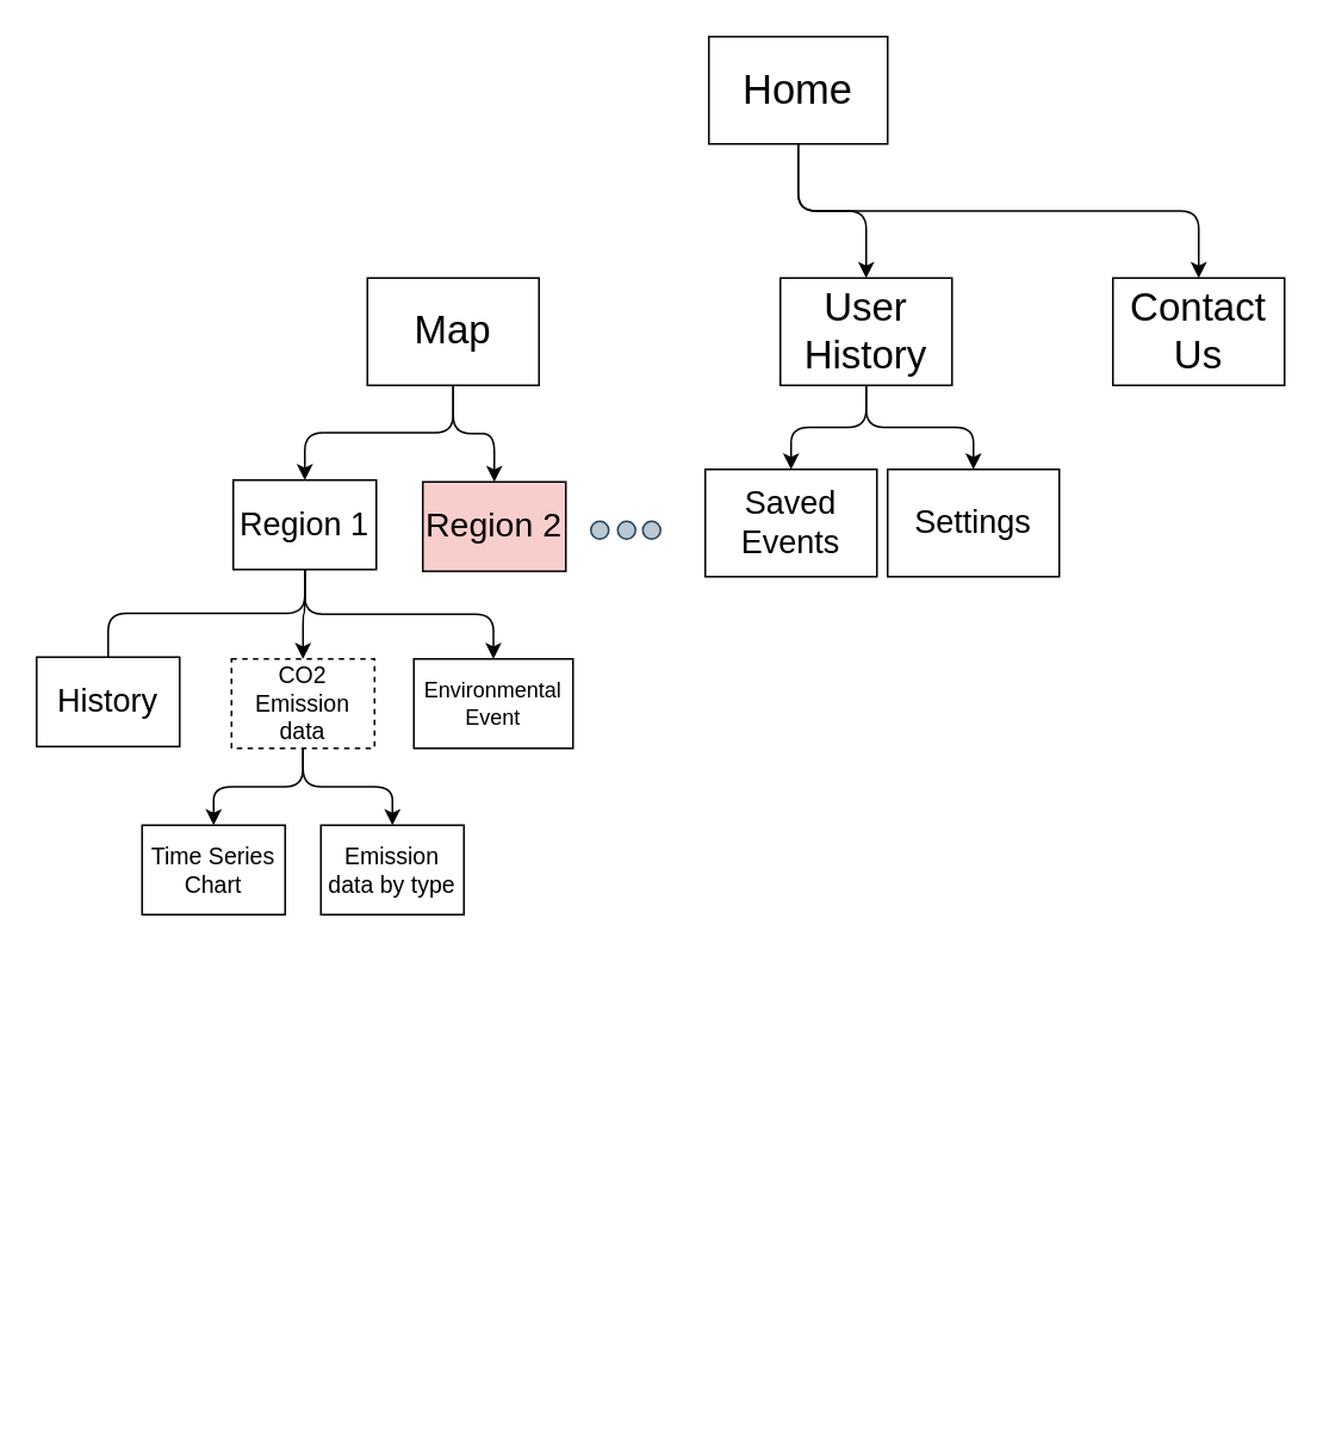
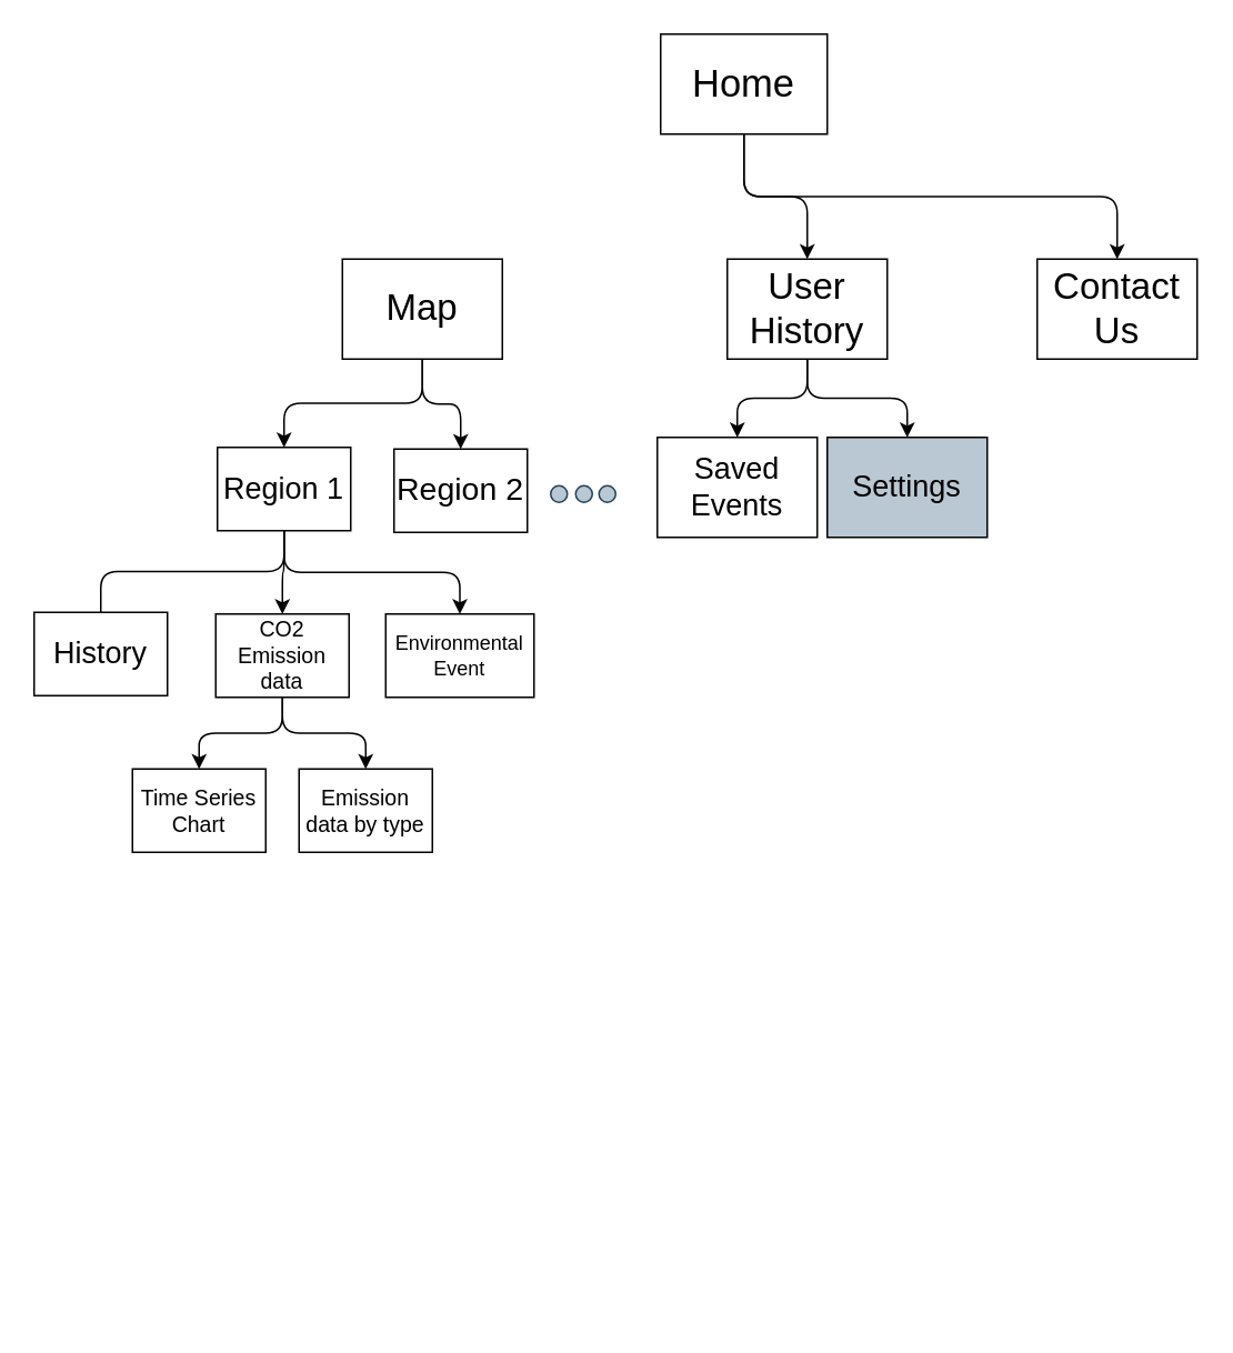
  <mxCell id="0" />
  <mxCell id="1" parent="0" />
  <mxCell id="2" style="edgeStyle=orthogonalEdgeStyle;rounded=0;orthogonalLoop=1;jettySize=auto;html=1;exitX=0.5;exitY=0;exitDx=0;exitDy=0;" edge="1" parent="1"><mxGeometry relative="1" as="geometry"><Array as="points"><mxPoint x="394" y="720" /><mxPoint x="205" y="720" /></Array><mxPoint x="205" y="790" as="targetPoint" /></mxGeometry></mxCell>
  <mxCell id="3" style="edgeStyle=orthogonalEdgeStyle;html=1;exitX=0.5;exitY=1;exitDx=0;exitDy=0;fontSize=22;" edge="1" parent="1" source="5" target="13"><mxGeometry relative="1" as="geometry" /></mxCell>
  <mxCell id="4" style="edgeStyle=orthogonalEdgeStyle;html=1;exitX=0.5;exitY=1;exitDx=0;exitDy=0;entryX=0.5;entryY=0;entryDx=0;entryDy=0;fontSize=13;" edge="1" parent="1" source="5" target="9"><mxGeometry relative="1" as="geometry" /></mxCell>
  <mxCell id="5" value="&lt;font style=&quot;font-size: 22px&quot;&gt;Map&lt;/font&gt;" style="whiteSpace=wrap;html=1;" vertex="1" parent="1"><mxGeometry x="205" y="155" width="96" height="60" as="geometry" /></mxCell>
  <mxCell id="6" style="edgeStyle=orthogonalEdgeStyle;html=1;exitX=0.5;exitY=1;exitDx=0;exitDy=0;entryX=0.5;entryY=0;entryDx=0;entryDy=0;fontSize=19;endArrow=none;" edge="1" parent="1" source="9" target="17"><mxGeometry relative="1" as="geometry" /></mxCell>
  <mxCell id="7" style="edgeStyle=orthogonalEdgeStyle;html=1;exitX=0.5;exitY=1;exitDx=0;exitDy=0;entryX=0.5;entryY=0;entryDx=0;entryDy=0;fontSize=13;" edge="1" parent="1" source="9" target="20"><mxGeometry relative="1" as="geometry" /></mxCell>
  <mxCell id="8" style="edgeStyle=orthogonalEdgeStyle;html=1;exitX=0.5;exitY=1;exitDx=0;exitDy=0;entryX=0.5;entryY=0;entryDx=0;entryDy=0;fontSize=13;" edge="1" parent="1" source="9" target="21"><mxGeometry relative="1" as="geometry" /></mxCell>
  <mxCell id="9" value="&lt;font style=&quot;font-size: 18px&quot;&gt;Region 1&lt;/font&gt;" style="rounded=0;whiteSpace=wrap;html=1;" vertex="1" parent="1"><mxGeometry x="130" y="268" width="80" height="50" as="geometry" /></mxCell>
  <mxCell id="10" style="edgeStyle=orthogonalEdgeStyle;html=1;exitX=0.5;exitY=1;exitDx=0;exitDy=0;entryX=0.5;entryY=0;entryDx=0;entryDy=0;fontSize=18;" edge="1" parent="1" source="12" target="26"><mxGeometry relative="1" as="geometry" /></mxCell>
  <mxCell id="11" style="edgeStyle=orthogonalEdgeStyle;html=1;exitX=0.5;exitY=1;exitDx=0;exitDy=0;entryX=0.5;entryY=0;entryDx=0;entryDy=0;fontSize=18;" edge="1" parent="1" source="12" target="29"><mxGeometry relative="1" as="geometry" /></mxCell>
  <mxCell id="12" value="&lt;font style=&quot;font-size: 23px&quot;&gt;Home&lt;/font&gt;" style="whiteSpace=wrap;html=1;" vertex="1" parent="1"><mxGeometry x="396" y="20" width="100" height="60" as="geometry" /></mxCell>
- <mxCell id="13" value="&lt;font style=&quot;font-size: 19px&quot;&gt;Region 2&lt;/font&gt;" style="rounded=0;whiteSpace=wrap;html=1;fillColor=#f8cecc;" vertex="1" parent="1"><mxGeometry x="236" y="269" width="80" height="50" as="geometry" /></mxCell>
+ <mxCell id="13" value="&lt;font style=&quot;font-size: 19px&quot;&gt;Region 2&lt;/font&gt;" style="rounded=0;whiteSpace=wrap;html=1;" vertex="1" parent="1"><mxGeometry x="236" y="269" width="80" height="50" as="geometry" /></mxCell>
  <mxCell id="14" value="" style="shape=ellipse;fillColor=#bac8d3;strokeColor=#23445d;html=1;sketch=0;fontSize=22;" vertex="1" parent="1"><mxGeometry x="330" y="291" width="10" height="10" as="geometry" /></mxCell>
  <mxCell id="15" value="" style="shape=ellipse;fillColor=#bac8d3;strokeColor=#23445d;html=1;sketch=0;fontSize=22;" vertex="1" parent="1"><mxGeometry x="345" y="291" width="10" height="10" as="geometry" /></mxCell>
  <mxCell id="16" value="" style="shape=ellipse;fillColor=#bac8d3;strokeColor=#23445d;html=1;sketch=0;fontSize=22;" vertex="1" parent="1"><mxGeometry x="359" y="291" width="10" height="10" as="geometry" /></mxCell>
  <mxCell id="17" value="&lt;span style=&quot;font-size: 18px&quot;&gt;History&lt;/span&gt;" style="rounded=0;whiteSpace=wrap;html=1;" vertex="1" parent="1"><mxGeometry x="20" y="367" width="80" height="50" as="geometry" /></mxCell>
  <mxCell id="18" style="edgeStyle=orthogonalEdgeStyle;html=1;exitX=0.5;exitY=1;exitDx=0;exitDy=0;entryX=0.5;entryY=0;entryDx=0;entryDy=0;fontSize=13;" edge="1" parent="1" source="20" target="22"><mxGeometry relative="1" as="geometry" /></mxCell>
  <mxCell id="19" style="edgeStyle=orthogonalEdgeStyle;html=1;exitX=0.5;exitY=1;exitDx=0;exitDy=0;entryX=0.5;entryY=0;entryDx=0;entryDy=0;fontSize=13;" edge="1" parent="1" source="20" target="23"><mxGeometry relative="1" as="geometry" /></mxCell>
- <mxCell id="20" value="&lt;font style=&quot;font-size: 13px&quot;&gt;CO2 Emission data&lt;/font&gt;" style="rounded=0;whiteSpace=wrap;html=1;dashed=1;" vertex="1" parent="1"><mxGeometry x="129" y="368" width="80" height="50" as="geometry" /></mxCell>
+ <mxCell id="20" value="&lt;font style=&quot;font-size: 13px&quot;&gt;CO2 Emission data&lt;/font&gt;" style="rounded=0;whiteSpace=wrap;html=1;" vertex="1" parent="1"><mxGeometry x="129" y="368" width="80" height="50" as="geometry" /></mxCell>
  <mxCell id="21" value="Environmental&lt;br&gt;Event" style="rounded=0;whiteSpace=wrap;html=1;" vertex="1" parent="1"><mxGeometry x="231" y="368" width="89" height="50" as="geometry" /></mxCell>
  <mxCell id="22" value="&lt;font style=&quot;font-size: 13px&quot;&gt;Time Series&lt;br&gt;Chart&lt;br&gt;&lt;/font&gt;" style="rounded=0;whiteSpace=wrap;html=1;" vertex="1" parent="1"><mxGeometry x="79" y="461" width="80" height="50" as="geometry" /></mxCell>
  <mxCell id="23" value="&lt;font style=&quot;font-size: 13px&quot;&gt;Emission data by type&lt;br&gt;&lt;/font&gt;" style="rounded=0;whiteSpace=wrap;html=1;" vertex="1" parent="1"><mxGeometry x="179" y="461" width="80" height="50" as="geometry" /></mxCell>
  <mxCell id="24" style="edgeStyle=orthogonalEdgeStyle;html=1;exitX=0.5;exitY=1;exitDx=0;exitDy=0;entryX=0.5;entryY=0;entryDx=0;entryDy=0;fontSize=18;" edge="1" parent="1" source="26" target="27"><mxGeometry relative="1" as="geometry" /></mxCell>
  <mxCell id="25" style="edgeStyle=orthogonalEdgeStyle;html=1;exitX=0.5;exitY=1;exitDx=0;exitDy=0;entryX=0.5;entryY=0;entryDx=0;entryDy=0;fontSize=18;" edge="1" parent="1" source="26" target="28"><mxGeometry relative="1" as="geometry" /></mxCell>
  <mxCell id="26" value="&lt;font style=&quot;font-size: 22px&quot;&gt;User History&lt;/font&gt;" style="whiteSpace=wrap;html=1;" vertex="1" parent="1"><mxGeometry x="436" y="155" width="96" height="60" as="geometry" /></mxCell>
  <mxCell id="27" value="&lt;font style=&quot;font-size: 18px&quot;&gt;Saved&lt;br&gt;Events&lt;br&gt;&lt;/font&gt;" style="whiteSpace=wrap;html=1;" vertex="1" parent="1"><mxGeometry x="394" y="262" width="96" height="60" as="geometry" /></mxCell>
- <mxCell id="28" value="&lt;font style=&quot;font-size: 18px&quot;&gt;Settings&lt;br&gt;&lt;/font&gt;" style="whiteSpace=wrap;html=1;" vertex="1" parent="1"><mxGeometry x="496" y="262" width="96" height="60" as="geometry" /></mxCell>
+ <mxCell id="28" value="&lt;font style=&quot;font-size: 18px&quot;&gt;Settings&lt;br&gt;&lt;/font&gt;" style="whiteSpace=wrap;html=1;fillColor=#bac8d3;" vertex="1" parent="1"><mxGeometry x="496" y="262" width="96" height="60" as="geometry" /></mxCell>
  <mxCell id="29" value="&lt;span style=&quot;font-size: 22px&quot;&gt;Contact&lt;br&gt;Us&lt;br&gt;&lt;/span&gt;" style="whiteSpace=wrap;html=1;" vertex="1" parent="1"><mxGeometry x="622" y="155" width="96" height="60" as="geometry" /></mxCell>
